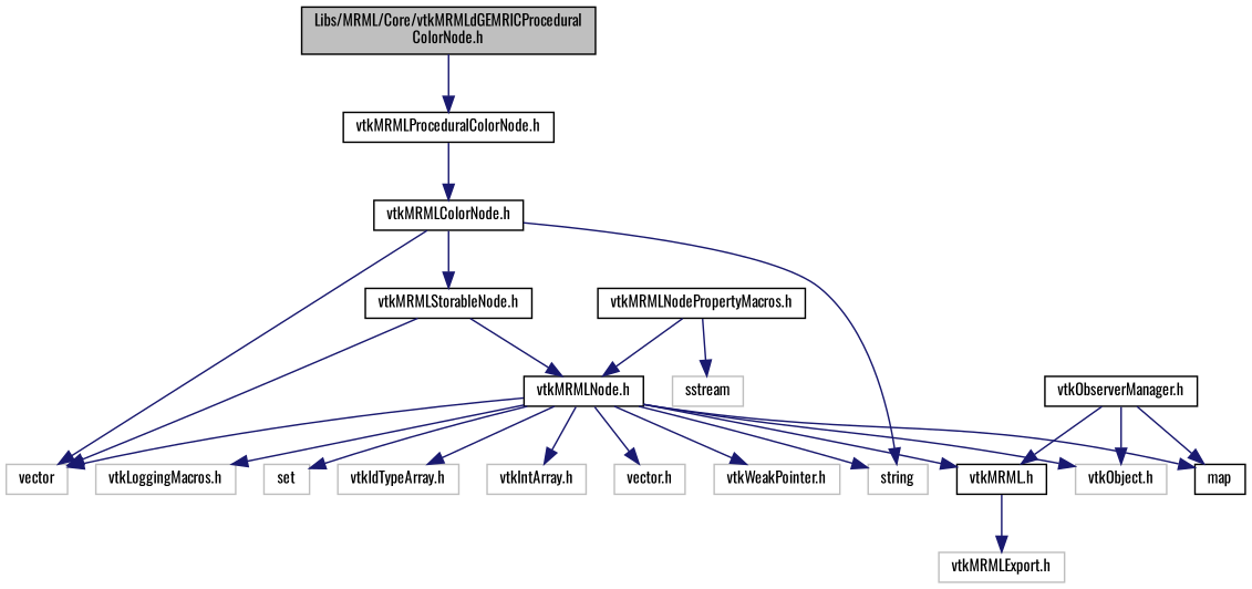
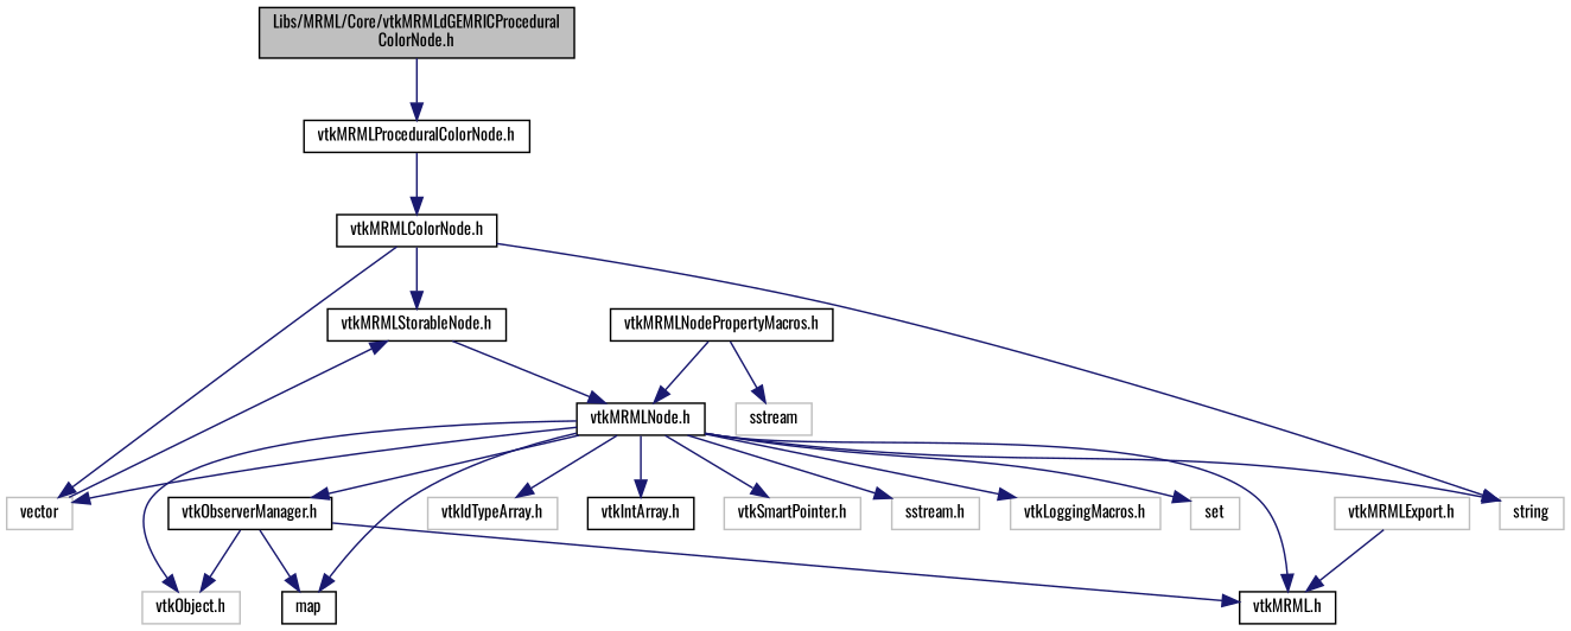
  digraph {
    fontname=Oswald
    node [color=grey75 fontname=Oswald fontsize=10 shape=record]
    edge [color=midnightblue fontname=Oswald fontsize=10 labelfontname=Helvetica labelfontsize=10 style=solid]
    n1 [color=black fillcolor=grey75 fontcolor=black height=0.2 label="Libs/MRML/Core/vtkMRMLdGEMRICProcedural\lColorNode.h" style=filled width=0.4]
    n2 [color=black height=0.2 label="vtkMRMLProceduralColorNode.h" width=0.4]
    n3 [color=black height=0.2 label="vtkMRMLColorNode.h" width=0.4]
    n4 [color=black height=0.2 label="vtkMRMLStorableNode.h" width=0.4]
    n5 [height=0.2 label=string width=0.4]
    n6 [height=0.2 label=vector width=0.4]
    n7 [color=black height=0.2 label="vtkMRMLNode.h" width=0.4]
    n8 [color=black height=0.2 label="vtkMRML.h" width=0.4]
    n9 [color=black height=0.2 label="vtkObserverManager.h" width=0.4]
    n10 [height=0.2 label="vtkObject.h" width=0.4]
    n11 [color=black height=0.2 label=map width=0.4]
    n12 [height=0.2 label="vtkIdTypeArray.h" width=0.4]
-   n13 [height=0.2 label="vtkIntArray.h" width=0.4]
-   n14 [height=0.2 label="vector.h" width=0.4]
-   n15 [height=0.2 label="vtkWeakPointer.h" width=0.4]
+   n13 [color=black height=0.2 label="vtkIntArray.h" width=0.4]
+   n14 [height=0.2 label="vtkSmartPointer.h" width=0.4]
+   n15 [height=0.2 label="sstream.h" width=0.4]
    n16 [height=0.2 label="vtkLoggingMacros.h" width=0.4]
    n17 [height=0.2 label=set width=0.4]
    n18 [height=0.2 label="vtkMRMLExport.h" width=0.4]
    n19 [color=black height=0.2 label="vtkMRMLNodePropertyMacros.h" width=0.4]
    n20 [height=0.2 label=sstream width=0.4]
    n1 -> n2
    n2 -> n3
    n3 -> n4
    n3 -> n5
    n3 -> n6
-   n4 -> n6
+   n6 -> n4
    n4 -> n7
    n7 -> n5
    n7 -> n6
    n7 -> n8
+   n7 -> n9
    n7 -> n10
    n7 -> n11
    n7 -> n12
    n7 -> n13
    n7 -> n14
    n7 -> n15
    n7 -> n16
    n7 -> n17
-   n8 -> n18
+   n18 -> n8
    n9 -> n8
    n9 -> n10
    n9 -> n11
    n19 -> n7
    n19 -> n20
  }
